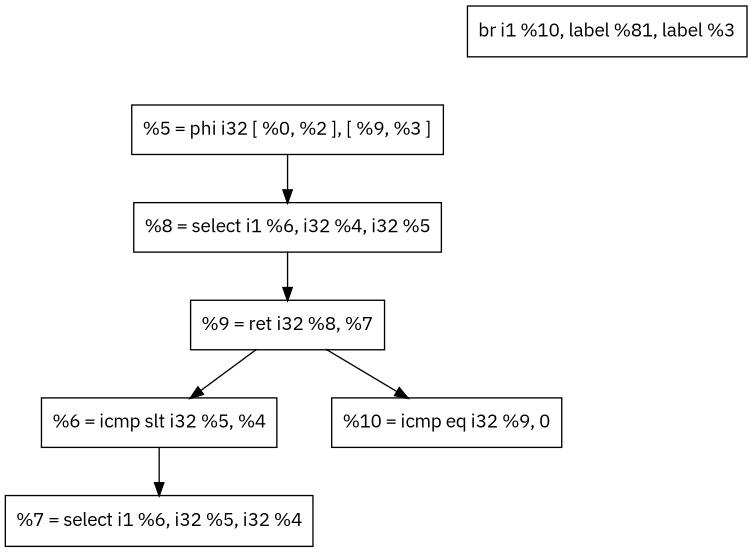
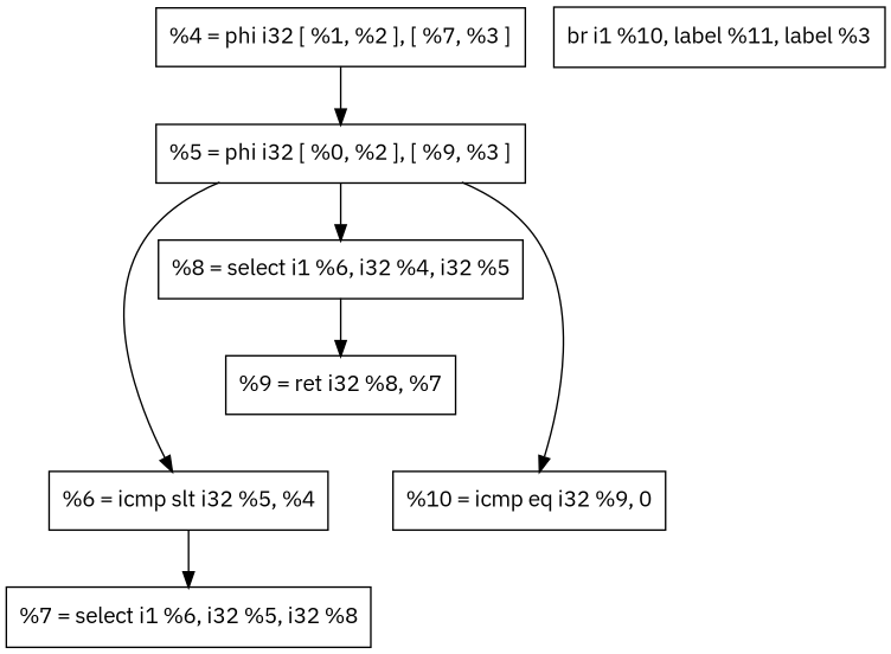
  digraph {
    fontname="IBM Plex Sans"
    node [fontname="IBM Plex Sans" shape=record]
    edge [fontname="IBM Plex Sans"]
+   n1 [label="  %4 = phi i32 [ %1, %2 ], [ %7, %3 ]"]
    n2 [label="  %5 = phi i32 [ %0, %2 ], [ %9, %3 ]"]
    n3 [label="  %6 = icmp slt i32 %5, %4"]
    n4 [label="  %8 = select i1 %6, i32 %4, i32 %5"]
-   n5 [label="  %7 = select i1 %6, i32 %5, i32 %4"]
+   n5 [label="%7 = select i1 %6, i32 %5, i32 %8"]
    n6 [label="%9 = ret i32 %8, %7"]
    n7 [label="  %10 = icmp eq i32 %9, 0"]
-   n8 [label="br i1 %10, label %81, label %3"]
-   n6 -> n3
+   n8 [label="  br i1 %10, label %11, label %3"]
+   n1 -> n2
+   n2 -> n3
    n2 -> n4
    n3 -> n5
    n4 -> n6
-   n6 -> n7
+   n2 -> n7
  }
